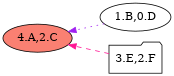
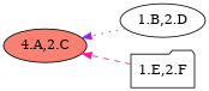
  digraph {
    rankdir=RL
    node [fillcolor=white shape=ellipse style=filled]
    n1 [fillcolor=salmon label="4.A,2.C"]
-   "1.B,2.D" [label="1.B,0.D"]
-   "1.E,2.F" [shape=folder label="3.E,2.F"]
+   "1.B,2.D"
+   "1.E,2.F" [shape=folder]
    "1.B,2.D" -> n1 [color=purple style=dotted]
    "1.E,2.F" -> n1 [color=deeppink style=dashed]
  }
